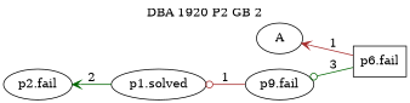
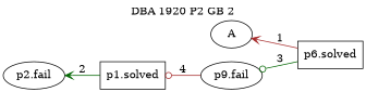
  digraph {
    label=" DBA 1920 P2 GB 2 "
    labelloc=tl
    rankdir=RL
    node [shape=ellipse]
    edge [arrowhead=vee color=brown]
    n1 [label=A]
-   n2 [label="p6.fail" shape=box]
+   n2 [label="p6.solved" shape=box]
    n3 [label="p9.fail"]
-   n4 [label="p1.solved"]
+   n4 [label="p1.solved" shape=box]
    n5 [label="p2.fail"]
    n2 -> n1 [label=1]
    n2 -> n3 [arrowhead=odot color=darkgreen label=3]
-   n3 -> n4 [arrowhead=odot label=1]
+   n3 -> n4 [arrowhead=odot label=4]
    n4 -> n5 [color=darkgreen label=2]
  }
